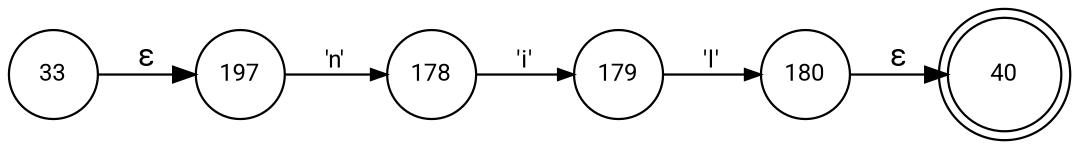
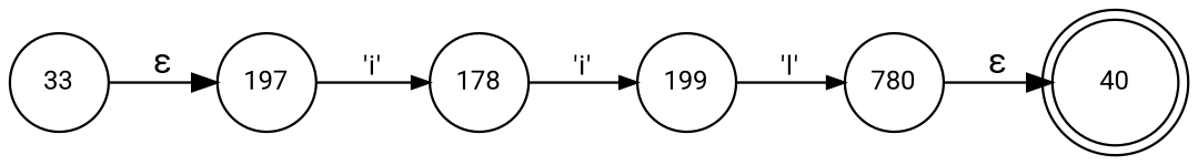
  digraph {
    fontname=Roboto
    rankdir=LR
    node [fixedsize=true fontname=Roboto fontsize=11 shape=circle peripheries=1]
    edge [fontname=Roboto arrowhead=normal arrowsize=.7 fontsize=11]
    n1 [label=40 shape=doublecircle width=.6 peripheries=""]
    n2 [label=33 width=.55]
    n3 [label=197 width=.55]
    n4 [label=178 width=.55]
-   n5 [label=179 width=.55]
-   n6 [label=180 width=.55]
+   n5 [label=199 width=.55]
+   n6 [label=780 width=.55]
    n2 -> n3 [label="&epsilon;" arrowhead="" arrowsize="" fontsize=""]
-   n3 -> n4 [label="'n'"]
+   n3 -> n4 [label="'i'"]
    n4 -> n5 [label="'i'"]
    n5 -> n6 [label="'l'"]
    n6 -> n1 [label="&epsilon;" arrowhead="" arrowsize="" fontsize=""]
  }
